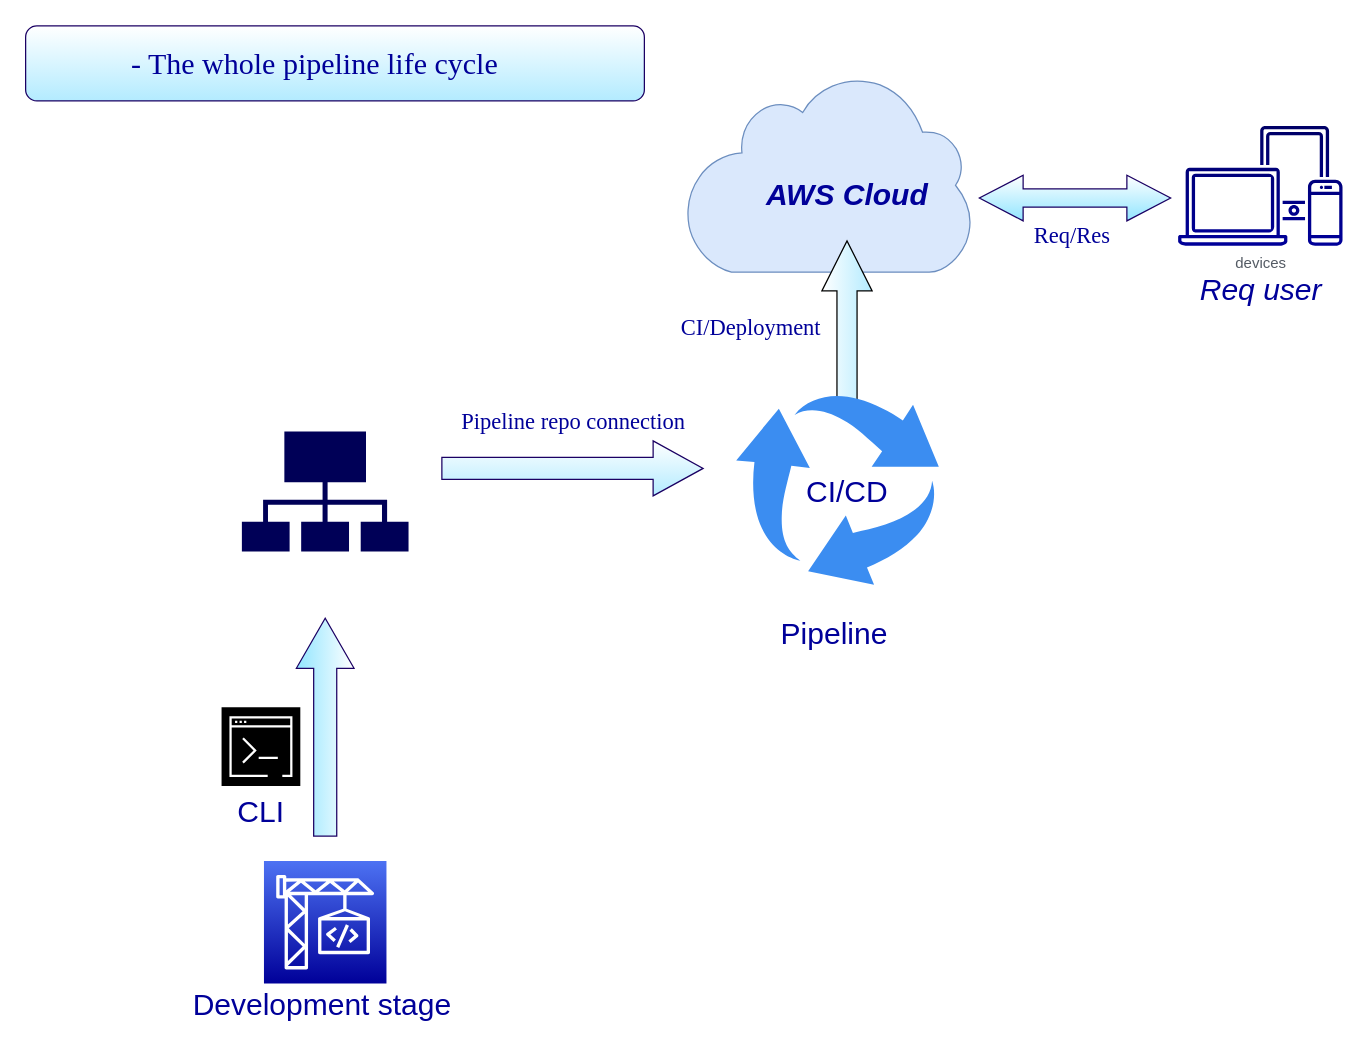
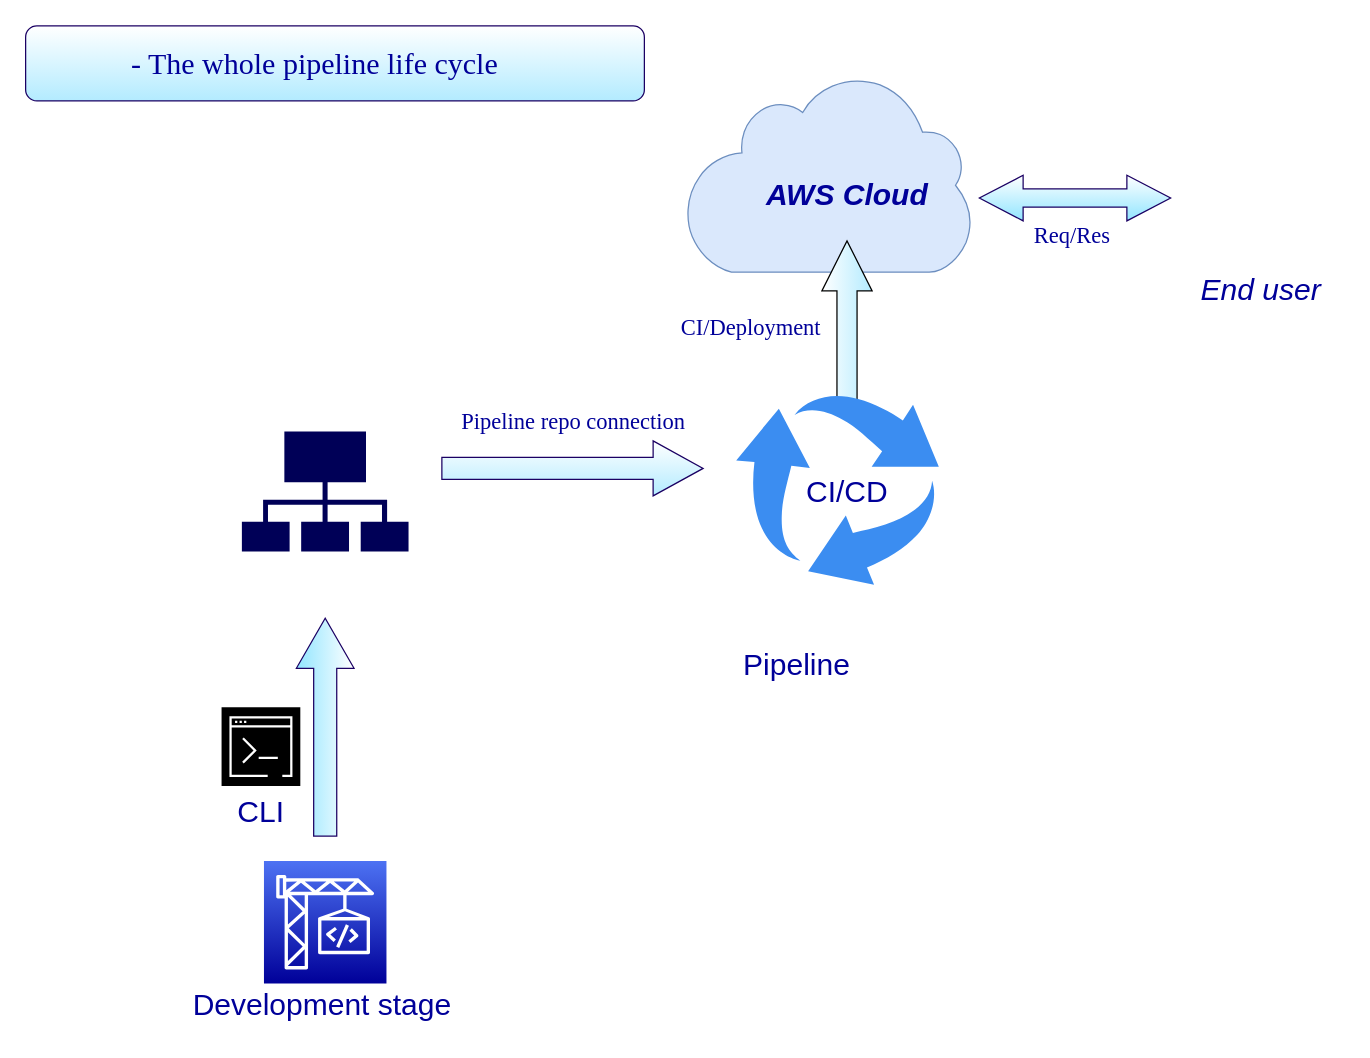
  <mxCell id="0" />
  <mxCell id="1" parent="0" />
  <mxCell id="2" value="" style="sketch=0;html=1;aspect=fixed;strokeColor=#6c8ebf;shadow=0;align=center;verticalAlign=top;fillColor=#dae8fc;shape=mxgraph.gcp2.cloud;fontSize=24;" vertex="1" parent="1"><mxGeometry x="547" y="58" width="230.43" height="159" as="geometry" /></mxCell>
  <mxCell id="3" value="&lt;font color=&quot;#000099&quot; style=&quot;font-size: 24px;&quot;&gt;&lt;b&gt;&lt;i&gt;AWS Cloud&lt;/i&gt;&lt;/b&gt;&lt;/font&gt;" style="text;html=1;align=center;verticalAlign=middle;resizable=0;points=[];autosize=1;strokeColor=none;fillColor=none;" vertex="1" parent="1"><mxGeometry x="603.72" y="135" width="147" height="41" as="geometry" /></mxCell>
  <mxCell id="4" value="CI/CD" style="text;html=1;align=center;verticalAlign=middle;resizable=0;points=[];autosize=1;strokeColor=none;fillColor=none;fontSize=24;fontColor=#000099;" vertex="1" parent="1"><mxGeometry x="635" y="372" width="83" height="41" as="geometry" /></mxCell>
- <mxCell id="5" value="devices" style="sketch=0;outlineConnect=0;gradientColor=#000099;fontColor=#545B64;strokeColor=none;fillColor=#000066;dashed=0;verticalLabelPosition=bottom;verticalAlign=top;align=center;html=1;fontSize=12;fontStyle=0;aspect=fixed;shape=mxgraph.aws4.illustration_devices;pointerEvents=1" vertex="1" parent="1"><mxGeometry x="942" y="100" width="131.51" height="96" as="geometry" /></mxCell>
- <mxCell id="6" value="Pipeline&amp;nbsp;" style="text;html=1;align=center;verticalAlign=middle;resizable=0;points=[];autosize=1;strokeColor=none;fillColor=none;fontSize=24;fontColor=#000099;" vertex="1" parent="1"><mxGeometry x="614.5" y="486" width="110" height="41" as="geometry" /></mxCell>
+ <mxCell id="6" value="Pipeline&amp;nbsp;" style="text;html=1;align=center;verticalAlign=middle;resizable=0;points=[];autosize=1;strokeColor=none;fillColor=none;fontSize=24;fontColor=#000099;" vertex="1" parent="1"><mxGeometry x="584.5" y="511" width="110" height="41" as="geometry" /></mxCell>
  <mxCell id="7" value="" style="html=1;shadow=0;dashed=0;align=center;verticalAlign=middle;shape=mxgraph.arrows2.arrow;dy=0.6;dx=40;direction=north;notch=0;fontSize=24;fontColor=#000099;gradientColor=#B3EBFF;" vertex="1" parent="1"><mxGeometry x="657" y="192" width="40.21" height="135" as="geometry" /></mxCell>
  <mxCell id="8" value="" style="sketch=0;html=1;aspect=fixed;strokeColor=none;shadow=0;align=center;verticalAlign=top;fillColor=#3B8DF1;shape=mxgraph.gcp2.arrow_cycle;fontSize=24;fontColor=#000099;" vertex="1" parent="1"><mxGeometry x="588.45" y="313" width="162.1" height="154" as="geometry" /></mxCell>
  <mxCell id="9" value="" style="sketch=0;points=[[0,0,0],[0.25,0,0],[0.5,0,0],[0.75,0,0],[1,0,0],[0,1,0],[0.25,1,0],[0.5,1,0],[0.75,1,0],[1,1,0],[0,0.25,0],[0,0.5,0],[0,0.75,0],[1,0.25,0],[1,0.5,0],[1,0.75,0]];outlineConnect=0;fontColor=#232F3E;gradientColor=#4D72F3;gradientDirection=north;fillColor=#000099;strokeColor=#ffffff;dashed=0;verticalLabelPosition=bottom;verticalAlign=top;align=center;html=1;fontSize=12;fontStyle=0;aspect=fixed;shape=mxgraph.aws4.resourceIcon;resIcon=mxgraph.aws4.codebuild;" vertex="1" parent="1"><mxGeometry x="210.67" y="688" width="98" height="98" as="geometry" /></mxCell>
  <mxCell id="10" value="" style="html=1;shadow=0;dashed=0;align=center;verticalAlign=middle;shape=mxgraph.arrows2.twoWayArrow;dy=0.6;dx=35;strokeColor=#1B0063;fontSize=24;fontColor=#000099;fillColor=#FFF;gradientColor=#91E5FF;" vertex="1" parent="1"><mxGeometry x="783" y="139.5" width="153" height="36.5" as="geometry" /></mxCell>
  <mxCell id="11" value="" style="html=1;shadow=0;dashed=0;align=center;verticalAlign=middle;shape=mxgraph.arrows2.arrow;dy=0.6;dx=40;flipH=1;notch=0;strokeColor=#1B0063;fontSize=24;fontColor=#000099;fillColor=#FFFF;gradientColor=#91E5FF;rotation=90;" vertex="1" parent="1"><mxGeometry x="172.54" y="558" width="174.25" height="46.13" as="geometry" /></mxCell>
  <mxCell id="12" value="CLI" style="text;html=1;align=center;verticalAlign=middle;resizable=0;points=[];autosize=1;strokeColor=none;fillColor=none;fontSize=24;fontColor=#000099;" vertex="1" parent="1"><mxGeometry x="180.75" y="628" width="55" height="41" as="geometry" /></mxCell>
  <mxCell id="13" value="Development stage" style="text;html=1;align=center;verticalAlign=middle;resizable=0;points=[];autosize=1;strokeColor=none;fillColor=none;fontSize=24;fontColor=#000099;" vertex="1" parent="1"><mxGeometry x="144" y="783" width="225" height="41" as="geometry" /></mxCell>
  <mxCell id="14" value="" style="sketch=0;points=[[0,0,0],[0.25,0,0],[0.5,0,0],[0.75,0,0],[1,0,0],[0,1,0],[0.25,1,0],[0.5,1,0],[0.75,1,0],[1,1,0],[0,0.25,0],[0,0.5,0],[0,0.75,0],[1,0.25,0],[1,0.5,0],[1,0.75,0]];outlineConnect=0;fontColor=#232F3E;gradientColor=#000000;gradientDirection=north;fillColor=#000000;strokeColor=#ffffff;dashed=0;verticalLabelPosition=bottom;verticalAlign=top;align=center;html=1;fontSize=12;fontStyle=0;aspect=fixed;shape=mxgraph.aws4.resourceIcon;resIcon=mxgraph.aws4.command_line_interface;" vertex="1" parent="1"><mxGeometry x="176.75" y="565" width="63" height="63" as="geometry" /></mxCell>
- <mxCell id="15" value="&lt;i style=&quot;&quot;&gt;Req user&lt;/i&gt;" style="text;html=1;align=center;verticalAlign=middle;resizable=0;points=[];autosize=1;strokeColor=none;fillColor=none;fontSize=24;fontColor=#000099;" vertex="1" parent="1"><mxGeometry x="951.25" y="211" width="114" height="41" as="geometry" /></mxCell>
+ <mxCell id="15" value="&lt;i style=&quot;&quot;&gt;End user&lt;/i&gt;" style="text;html=1;align=center;verticalAlign=middle;resizable=0;points=[];autosize=1;strokeColor=none;fillColor=none;fontSize=24;fontColor=#000099;" vertex="1" parent="1"><mxGeometry x="951.25" y="211" width="114" height="41" as="geometry" /></mxCell>
  <mxCell id="16" value="" style="sketch=0;html=1;aspect=fixed;strokeColor=none;shadow=0;align=center;verticalAlign=top;fillColor=#000057;shape=mxgraph.gcp2.connected;fontSize=24;fontColor=#000099;" vertex="1" parent="1"><mxGeometry x="193" y="344.5" width="133.33" height="96" as="geometry" /></mxCell>
  <mxCell id="17" value="" style="html=1;shadow=0;dashed=0;align=center;verticalAlign=middle;shape=mxgraph.arrows2.arrow;dy=0.6;dx=40;notch=0;strokeColor=#1B0063;fontSize=24;fontColor=#000099;fillColor=#FFFFFF;gradientColor=#B3EBFF;" vertex="1" parent="1"><mxGeometry x="353" y="352" width="209" height="44" as="geometry" /></mxCell>
  <mxCell id="18" value="" style="rounded=1;whiteSpace=wrap;html=1;strokeColor=#1B0063;fontSize=24;fontColor=#000099;fillColor=#FFF;gradientColor=#B3EBFF;" vertex="1" parent="1"><mxGeometry x="20" y="20" width="495" height="60" as="geometry" /></mxCell>
  <mxCell id="19" value="&lt;font face=&quot;Comic Sans MS&quot;&gt;- The whole pipeline life cycle&amp;nbsp;&lt;/font&gt;" style="text;html=1;align=center;verticalAlign=middle;resizable=0;points=[];autosize=1;strokeColor=none;fillColor=none;fontSize=24;fontColor=#000099;" vertex="1" parent="1"><mxGeometry x="75" y="29.5" width="357" height="42" as="geometry" /></mxCell>
  <mxCell id="20" value="&lt;font style=&quot;font-size: 18px;&quot;&gt;Req/Res&lt;/font&gt;" style="text;html=1;align=center;verticalAlign=middle;resizable=0;points=[];autosize=1;strokeColor=none;fillColor=none;fontSize=24;fontFamily=Comic Sans MS;fontColor=#000099;" vertex="1" parent="1"><mxGeometry x="813" y="165" width="88" height="41" as="geometry" /></mxCell>
  <mxCell id="21" value="CI/Deployment" style="text;html=1;align=center;verticalAlign=middle;resizable=0;points=[];autosize=1;strokeColor=none;fillColor=none;fontSize=18;fontFamily=Comic Sans MS;fontColor=#000099;" vertex="1" parent="1"><mxGeometry x="527" y="245" width="146" height="34" as="geometry" /></mxCell>
  <mxCell id="22" value="Pipeline repo connection" style="text;html=1;align=center;verticalAlign=middle;resizable=0;points=[];autosize=1;strokeColor=none;fillColor=none;fontSize=18;fontFamily=Comic Sans MS;fontColor=#000099;" vertex="1" parent="1"><mxGeometry x="348" y="320" width="219" height="34" as="geometry" /></mxCell>
